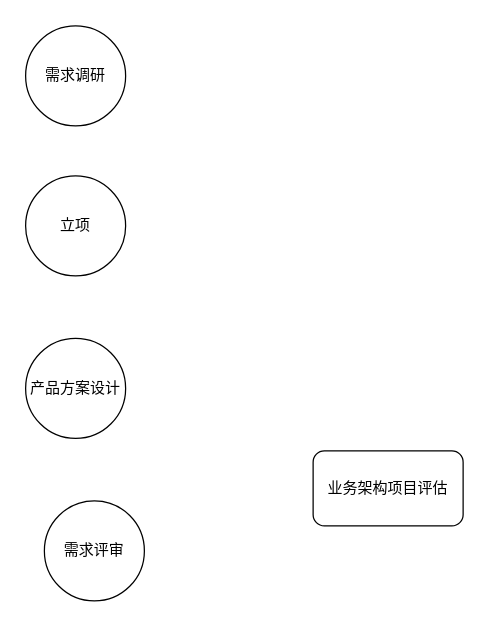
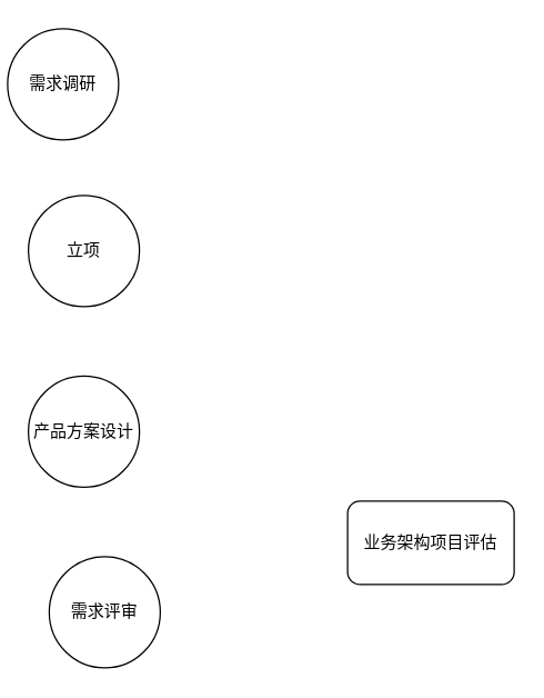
  <mxCell id="0" />
  <mxCell id="1" parent="0" />
- <mxCell id="2" value="需求调研" style="ellipse;whiteSpace=wrap;html=1;aspect=fixed;" vertex="1" parent="1"><mxGeometry x="20" y="20" width="80" height="80" as="geometry" /></mxCell>
+ <mxCell id="2" value="需求调研" style="ellipse;whiteSpace=wrap;html=1;aspect=fixed;" vertex="1" parent="1"><mxGeometry x="5" y="20" width="80" height="80" as="geometry" /></mxCell>
  <mxCell id="3" value="需求评审" style="ellipse;whiteSpace=wrap;html=1;aspect=fixed;" vertex="1" parent="1"><mxGeometry x="35" y="400" width="80" height="80" as="geometry" /></mxCell>
  <mxCell id="4" value="立项" style="ellipse;whiteSpace=wrap;html=1;aspect=fixed;" vertex="1" parent="1"><mxGeometry x="20" y="140" width="80" height="80" as="geometry" /></mxCell>
  <mxCell id="5" value="产品方案设计" style="ellipse;whiteSpace=wrap;html=1;aspect=fixed;" vertex="1" parent="1"><mxGeometry x="20" y="270" width="80" height="80" as="geometry" /></mxCell>
  <mxCell id="6" value="业务架构项目评估" style="rounded=1;whiteSpace=wrap;html=1;" vertex="1" parent="1"><mxGeometry x="250" y="360" width="120" height="60" as="geometry" /></mxCell>
